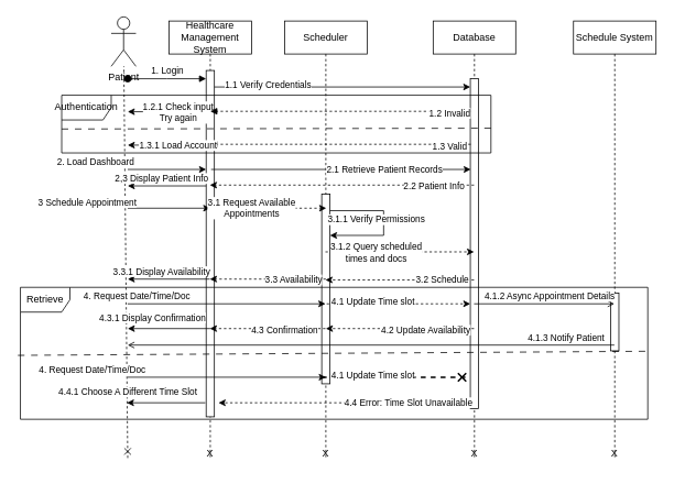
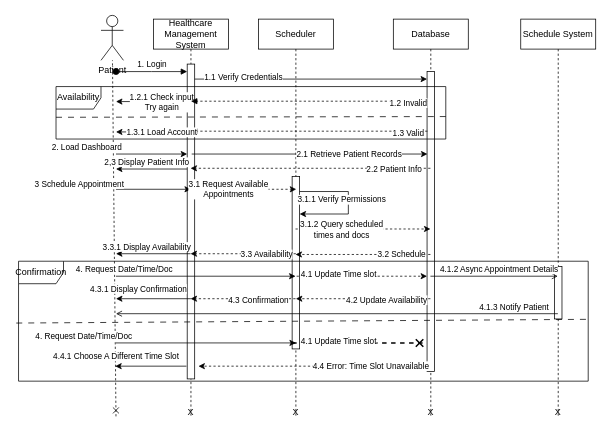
  <mxCell id="0" />
  <mxCell id="1" parent="0" />
  <mxCell id="2" value="Scheduler" style="shape=umlLifeline;perimeter=lifelinePerimeter;whiteSpace=wrap;html=1;container=0;dropTarget=0;collapsible=0;recursiveResize=0;outlineConnect=0;portConstraint=eastwest;newEdgeStyle={&quot;edgeStyle&quot;:&quot;elbowEdgeStyle&quot;,&quot;elbow&quot;:&quot;vertical&quot;,&quot;curved&quot;:0,&quot;rounded&quot;:0};" parent="1" vertex="1"><mxGeometry x="344" y="25" width="100" height="530" as="geometry" /></mxCell>
  <mxCell id="3" value="" style="html=1;points=[];perimeter=orthogonalPerimeter;outlineConnect=0;targetShapes=umlLifeline;portConstraint=eastwest;newEdgeStyle={&quot;edgeStyle&quot;:&quot;elbowEdgeStyle&quot;,&quot;elbow&quot;:&quot;vertical&quot;,&quot;curved&quot;:0,&quot;rounded&quot;:0};" parent="2" vertex="1"><mxGeometry x="45" y="210" width="10" height="230" as="geometry" /></mxCell>
  <mxCell id="4" value="" style="endArrow=none;html=1;rounded=0;startArrow=classic;startFill=1;endFill=0;" edge="1" parent="2" source="3" target="3"><mxGeometry width="50" height="50" relative="1" as="geometry"><mxPoint x="49.5" y="229.5" as="sourcePoint" /><mxPoint x="140" y="229.5" as="targetPoint" /><Array as="points"><mxPoint x="120" y="260" /><mxPoint x="120" y="230" /></Array></mxGeometry></mxCell>
  <mxCell id="5" value="3.1.1 Verify Permissions" style="edgeLabel;html=1;align=center;verticalAlign=middle;resizable=0;points=[];" vertex="1" connectable="0" parent="4"><mxGeometry x="-0.312" y="-2" relative="1" as="geometry"><mxPoint y="-22" as="offset" /></mxGeometry></mxCell>
  <mxCell id="6" value="Database" style="shape=umlLifeline;perimeter=lifelinePerimeter;whiteSpace=wrap;html=1;container=0;dropTarget=0;collapsible=0;recursiveResize=0;outlineConnect=0;portConstraint=eastwest;newEdgeStyle={&quot;edgeStyle&quot;:&quot;elbowEdgeStyle&quot;,&quot;elbow&quot;:&quot;vertical&quot;,&quot;curved&quot;:0,&quot;rounded&quot;:0};" parent="1" vertex="1"><mxGeometry x="524" y="25" width="100" height="530" as="geometry" /></mxCell>
  <mxCell id="7" value="" style="html=1;points=[];perimeter=orthogonalPerimeter;outlineConnect=0;targetShapes=umlLifeline;portConstraint=eastwest;newEdgeStyle={&quot;edgeStyle&quot;:&quot;elbowEdgeStyle&quot;,&quot;elbow&quot;:&quot;vertical&quot;,&quot;curved&quot;:0,&quot;rounded&quot;:0};" parent="6" vertex="1"><mxGeometry x="45" y="70" width="10" height="400" as="geometry" /></mxCell>
  <mxCell id="8" value="Patient" style="shape=umlActor;verticalLabelPosition=bottom;verticalAlign=top;html=1;outlineConnect=0;" vertex="1" parent="1"><mxGeometry x="134" y="20" width="30" height="60" as="geometry" /></mxCell>
  <mxCell id="9" value="Schedule System" style="shape=umlLifeline;perimeter=lifelinePerimeter;whiteSpace=wrap;html=1;container=0;dropTarget=0;collapsible=0;recursiveResize=0;outlineConnect=0;portConstraint=eastwest;newEdgeStyle={&quot;edgeStyle&quot;:&quot;elbowEdgeStyle&quot;,&quot;elbow&quot;:&quot;vertical&quot;,&quot;curved&quot;:0,&quot;rounded&quot;:0};" vertex="1" parent="1"><mxGeometry x="694" y="25" width="100" height="530" as="geometry" /></mxCell>
  <mxCell id="10" value="" style="html=1;points=[];perimeter=orthogonalPerimeter;outlineConnect=0;targetShapes=umlLifeline;portConstraint=eastwest;newEdgeStyle={&quot;edgeStyle&quot;:&quot;elbowEdgeStyle&quot;,&quot;elbow&quot;:&quot;vertical&quot;,&quot;curved&quot;:0,&quot;rounded&quot;:0};" vertex="1" parent="9"><mxGeometry x="45" y="330" width="10" height="70" as="geometry" /></mxCell>
  <mxCell id="11" value="Healthcare Management System" style="shape=umlLifeline;perimeter=lifelinePerimeter;whiteSpace=wrap;html=1;container=0;dropTarget=0;collapsible=0;recursiveResize=0;outlineConnect=0;portConstraint=eastwest;newEdgeStyle={&quot;edgeStyle&quot;:&quot;elbowEdgeStyle&quot;,&quot;elbow&quot;:&quot;vertical&quot;,&quot;curved&quot;:0,&quot;rounded&quot;:0};" vertex="1" parent="1"><mxGeometry x="204" y="25" width="100" height="530" as="geometry" /></mxCell>
  <mxCell id="12" value="" style="html=1;points=[];perimeter=orthogonalPerimeter;outlineConnect=0;targetShapes=umlLifeline;portConstraint=eastwest;newEdgeStyle={&quot;edgeStyle&quot;:&quot;elbowEdgeStyle&quot;,&quot;elbow&quot;:&quot;vertical&quot;,&quot;curved&quot;:0,&quot;rounded&quot;:0};" vertex="1" parent="11"><mxGeometry x="45" y="60" width="10" height="420" as="geometry" /></mxCell>
  <mxCell id="13" value="1. Login" style="html=1;verticalAlign=bottom;startArrow=oval;endArrow=block;startSize=8;edgeStyle=elbowEdgeStyle;elbow=vertical;curved=0;rounded=0;" edge="1" parent="11" target="12"><mxGeometry relative="1" as="geometry"><mxPoint x="-50" y="70" as="sourcePoint" /></mxGeometry></mxCell>
  <mxCell id="14" value="" style="endArrow=classic;html=1;rounded=0;" edge="1" parent="1"><mxGeometry width="50" height="50" relative="1" as="geometry"><mxPoint x="259" y="105" as="sourcePoint" /><mxPoint x="569" y="105" as="targetPoint" /></mxGeometry></mxCell>
  <mxCell id="15" value="1.1 Verify Credentials" style="edgeLabel;html=1;align=center;verticalAlign=middle;resizable=0;points=[];" vertex="1" connectable="0" parent="14"><mxGeometry x="-0.587" y="3" relative="1" as="geometry"><mxPoint as="offset" /></mxGeometry></mxCell>
  <mxCell id="16" value="1.3 Valid" style="html=1;verticalAlign=bottom;endArrow=block;edgeStyle=elbowEdgeStyle;elbow=vertical;curved=0;rounded=0;dashed=1;" edge="1" parent="1"><mxGeometry x="-0.838" y="11" relative="1" as="geometry"><mxPoint x="569.5" y="174.5" as="sourcePoint" /><Array as="points"><mxPoint x="494.5" y="174.5" /></Array><mxPoint x="254" y="174.5" as="targetPoint" /><mxPoint as="offset" /></mxGeometry></mxCell>
- <mxCell id="17" value="Authentication" style="shape=umlFrame;whiteSpace=wrap;html=1;pointerEvents=0;" vertex="1" parent="1"><mxGeometry x="74" y="115" width="520" height="70" as="geometry" /></mxCell>
+ <mxCell id="17" value="Availability" style="shape=umlFrame;whiteSpace=wrap;html=1;pointerEvents=0;" vertex="1" parent="1"><mxGeometry x="74" y="115" width="520" height="70" as="geometry" /></mxCell>
  <mxCell id="18" value="" style="endArrow=none;dashed=1;html=1;rounded=0;startArrow=cross;startFill=0;" edge="1" parent="1" target="8"><mxGeometry width="50" height="50" relative="1" as="geometry"><mxPoint x="154" y="555" as="sourcePoint" /><mxPoint x="494" y="245" as="targetPoint" /></mxGeometry></mxCell>
  <mxCell id="19" value="" style="endArrow=classic;html=1;rounded=0;" edge="1" parent="1"><mxGeometry width="50" height="50" relative="1" as="geometry"><mxPoint x="253.5" y="175.5" as="sourcePoint" /><mxPoint x="154" y="175.5" as="targetPoint" /></mxGeometry></mxCell>
  <mxCell id="20" value="1.3.1 Load Account" style="edgeLabel;html=1;align=center;verticalAlign=middle;resizable=0;points=[];" vertex="1" connectable="0" parent="19"><mxGeometry x="0.357" y="1" relative="1" as="geometry"><mxPoint x="29" y="-1" as="offset" /></mxGeometry></mxCell>
  <mxCell id="21" value="" style="endArrow=classic;html=1;rounded=0;" edge="1" parent="1"><mxGeometry width="50" height="50" relative="1" as="geometry"><mxPoint x="254" y="135" as="sourcePoint" /><mxPoint x="154" y="135" as="targetPoint" /></mxGeometry></mxCell>
  <mxCell id="22" value="1.2.1 Check input &lt;br&gt;Try again" style="edgeLabel;html=1;align=center;verticalAlign=middle;resizable=0;points=[];" vertex="1" connectable="0" parent="21"><mxGeometry x="-0.453" y="-1" relative="1" as="geometry"><mxPoint x="-13" y="1" as="offset" /></mxGeometry></mxCell>
  <mxCell id="23" value="" style="endArrow=none;html=1;rounded=0;exitX=0;exitY=0.671;exitDx=0;exitDy=0;exitPerimeter=0;dashed=1;dashPattern=8 8;" edge="1" parent="1"><mxGeometry width="50" height="50" relative="1" as="geometry"><mxPoint x="74" y="155.97" as="sourcePoint" /><mxPoint x="594" y="155" as="targetPoint" /></mxGeometry></mxCell>
  <mxCell id="24" value="" style="endArrow=classic;html=1;rounded=0;" edge="1" parent="1"><mxGeometry width="50" height="50" relative="1" as="geometry"><mxPoint x="255" y="205" as="sourcePoint" /><mxPoint x="569.5" y="205" as="targetPoint" /></mxGeometry></mxCell>
  <mxCell id="25" value="2.1 Retrieve Patient Records" style="edgeLabel;html=1;align=center;verticalAlign=middle;resizable=0;points=[];" vertex="1" connectable="0" parent="24"><mxGeometry x="-0.345" relative="1" as="geometry"><mxPoint x="106" as="offset" /></mxGeometry></mxCell>
  <mxCell id="26" value="" style="endArrow=classic;html=1;rounded=0;" edge="1" parent="1" target="12"><mxGeometry width="50" height="50" relative="1" as="geometry"><mxPoint x="154" y="205" as="sourcePoint" /><mxPoint x="494" y="245" as="targetPoint" /></mxGeometry></mxCell>
  <mxCell id="27" value="2. Load Dashboard" style="edgeLabel;html=1;align=center;verticalAlign=middle;resizable=0;points=[];" vertex="1" connectable="0" parent="26"><mxGeometry x="-0.242" y="-1" relative="1" as="geometry"><mxPoint x="-76" y="-11" as="offset" /></mxGeometry></mxCell>
  <mxCell id="28" value="" style="endArrow=classic;html=1;rounded=0;dashed=1;" edge="1" parent="1"><mxGeometry width="50" height="50" relative="1" as="geometry"><mxPoint x="573.5" y="224" as="sourcePoint" /><mxPoint x="253.5" y="224" as="targetPoint" /></mxGeometry></mxCell>
  <mxCell id="29" value="2.2 Patient Info" style="edgeLabel;html=1;align=center;verticalAlign=middle;resizable=0;points=[];" vertex="1" connectable="0" parent="28"><mxGeometry x="-0.447" y="3" relative="1" as="geometry"><mxPoint x="39" y="-3" as="offset" /></mxGeometry></mxCell>
  <mxCell id="30" value="" style="endArrow=classic;html=1;rounded=0;" edge="1" parent="1" source="12"><mxGeometry width="50" height="50" relative="1" as="geometry"><mxPoint x="444" y="295" as="sourcePoint" /><mxPoint x="154" y="225" as="targetPoint" /></mxGeometry></mxCell>
  <mxCell id="31" value="2,3 Display Patient Info" style="edgeLabel;html=1;align=center;verticalAlign=middle;resizable=0;points=[];" vertex="1" connectable="0" parent="30"><mxGeometry x="-0.39" y="-2" relative="1" as="geometry"><mxPoint x="-26" y="-8" as="offset" /></mxGeometry></mxCell>
  <mxCell id="32" value="" style="endArrow=classic;html=1;rounded=0;" edge="1" parent="1"><mxGeometry width="50" height="50" relative="1" as="geometry"><mxPoint x="154" y="252" as="sourcePoint" /><mxPoint x="254" y="252" as="targetPoint" /></mxGeometry></mxCell>
  <mxCell id="33" value="3 Schedule Appointment" style="edgeLabel;html=1;align=center;verticalAlign=middle;resizable=0;points=[];" vertex="1" connectable="0" parent="32"><mxGeometry x="-0.2" y="-1" relative="1" as="geometry"><mxPoint x="-90" y="-9" as="offset" /></mxGeometry></mxCell>
  <mxCell id="34" value="3.1 Request Available&lt;br&gt;Appointments" style="endArrow=classic;html=1;rounded=0;dashed=1;" edge="1" parent="1"><mxGeometry x="-0.288" width="50" height="50" relative="1" as="geometry"><mxPoint x="254" y="252" as="sourcePoint" /><mxPoint x="394.5" y="252" as="targetPoint" /><mxPoint as="offset" /></mxGeometry></mxCell>
  <mxCell id="35" value="" style="endArrow=classic;html=1;rounded=0;dashed=1;" edge="1" parent="1"><mxGeometry width="50" height="50" relative="1" as="geometry"><mxPoint x="393.5" y="305" as="sourcePoint" /><mxPoint x="573.5" y="305" as="targetPoint" /></mxGeometry></mxCell>
  <mxCell id="36" value="3.1.2 Query scheduled &lt;br&gt;times and docs" style="edgeLabel;html=1;align=center;verticalAlign=middle;resizable=0;points=[];" vertex="1" connectable="0" parent="35"><mxGeometry x="0.383" relative="1" as="geometry"><mxPoint x="-63" as="offset" /></mxGeometry></mxCell>
  <mxCell id="37" value="" style="endArrow=classic;html=1;rounded=0;dashed=1;" edge="1" parent="1"><mxGeometry width="50" height="50" relative="1" as="geometry"><mxPoint x="573.5" y="339" as="sourcePoint" /><mxPoint x="393.5" y="339" as="targetPoint" /></mxGeometry></mxCell>
  <mxCell id="38" value="3.2 Schedule" style="edgeLabel;html=1;align=center;verticalAlign=middle;resizable=0;points=[];" vertex="1" connectable="0" parent="37"><mxGeometry x="-0.306" y="1" relative="1" as="geometry"><mxPoint x="23" y="-2" as="offset" /></mxGeometry></mxCell>
  <mxCell id="39" value="" style="endArrow=classic;html=1;rounded=0;dashed=1;" edge="1" parent="1"><mxGeometry width="50" height="50" relative="1" as="geometry"><mxPoint x="394" y="338" as="sourcePoint" /><mxPoint x="253.5" y="338" as="targetPoint" /></mxGeometry></mxCell>
  <mxCell id="40" value="3.3 Availability" style="edgeLabel;html=1;align=center;verticalAlign=middle;resizable=0;points=[];" vertex="1" connectable="0" parent="39"><mxGeometry x="-0.103" y="-1" relative="1" as="geometry"><mxPoint x="23" y="1" as="offset" /></mxGeometry></mxCell>
  <mxCell id="41" value="" style="endArrow=classic;html=1;rounded=0;" edge="1" parent="1"><mxGeometry width="50" height="50" relative="1" as="geometry"><mxPoint x="253.5" y="338" as="sourcePoint" /><mxPoint x="154" y="338" as="targetPoint" /></mxGeometry></mxCell>
  <mxCell id="42" value="3.3.1 Display Availability" style="edgeLabel;html=1;align=center;verticalAlign=middle;resizable=0;points=[];" vertex="1" connectable="0" parent="41"><mxGeometry x="0.397" y="-1" relative="1" as="geometry"><mxPoint x="11" y="-9" as="offset" /></mxGeometry></mxCell>
  <mxCell id="43" value="" style="endArrow=classic;html=1;rounded=0;" edge="1" parent="1"><mxGeometry width="50" height="50" relative="1" as="geometry"><mxPoint x="154" y="368" as="sourcePoint" /><mxPoint x="393.5" y="368" as="targetPoint" /></mxGeometry></mxCell>
  <mxCell id="44" value="4. Request Date/Time/Doc " style="edgeLabel;html=1;align=center;verticalAlign=middle;resizable=0;points=[];" vertex="1" connectable="0" parent="43"><mxGeometry x="-0.382" y="-1" relative="1" as="geometry"><mxPoint x="-64" y="-11" as="offset" /></mxGeometry></mxCell>
  <mxCell id="45" value="" style="endArrow=classic;html=1;rounded=0;dashed=1;" edge="1" parent="1"><mxGeometry width="50" height="50" relative="1" as="geometry"><mxPoint x="389" y="368" as="sourcePoint" /><mxPoint x="569" y="368" as="targetPoint" /></mxGeometry></mxCell>
  <mxCell id="46" value="4.1 Update Time slot" style="edgeLabel;html=1;align=center;verticalAlign=middle;resizable=0;points=[];" vertex="1" connectable="0" parent="45"><mxGeometry x="0.361" y="3" relative="1" as="geometry"><mxPoint x="-61" as="offset" /></mxGeometry></mxCell>
  <mxCell id="47" value="" style="endArrow=classic;html=1;rounded=0;dashed=1;" edge="1" parent="1"><mxGeometry width="50" height="50" relative="1" as="geometry"><mxPoint x="573.5" y="398" as="sourcePoint" /><mxPoint x="394" y="398" as="targetPoint" /></mxGeometry></mxCell>
  <mxCell id="48" value="4.2 Update Availability" style="edgeLabel;html=1;align=center;verticalAlign=middle;resizable=0;points=[];" vertex="1" connectable="0" parent="47"><mxGeometry x="-0.528" y="1" relative="1" as="geometry"><mxPoint x="-17" as="offset" /></mxGeometry></mxCell>
  <mxCell id="49" value="" style="endArrow=classic;html=1;rounded=0;dashed=1;" edge="1" parent="1"><mxGeometry width="50" height="50" relative="1" as="geometry"><mxPoint x="393.5" y="398" as="sourcePoint" /><mxPoint x="253.5" y="398" as="targetPoint" /></mxGeometry></mxCell>
  <mxCell id="50" value="4.3 Confirmation" style="edgeLabel;html=1;align=center;verticalAlign=middle;resizable=0;points=[];" vertex="1" connectable="0" parent="49"><mxGeometry x="-0.528" y="1" relative="1" as="geometry"><mxPoint x="-17" as="offset" /></mxGeometry></mxCell>
  <mxCell id="51" value="4.3.1 Display Confirmation" style="endArrow=classic;html=1;rounded=0;" edge="1" parent="1"><mxGeometry x="0.4" y="-13" width="50" height="50" relative="1" as="geometry"><mxPoint x="254" y="398" as="sourcePoint" /><mxPoint x="154" y="398" as="targetPoint" /><mxPoint as="offset" /></mxGeometry></mxCell>
  <mxCell id="52" value="" style="endArrow=open;html=1;rounded=0;endFill=0;" edge="1" parent="1"><mxGeometry width="50" height="50" relative="1" as="geometry"><mxPoint x="573.5" y="368" as="sourcePoint" /><mxPoint x="743.5" y="368" as="targetPoint" /></mxGeometry></mxCell>
  <mxCell id="53" value="4.1.2 Async Appointment Details" style="edgeLabel;html=1;align=center;verticalAlign=middle;resizable=0;points=[];" vertex="1" connectable="0" parent="52"><mxGeometry x="-0.229" relative="1" as="geometry"><mxPoint x="25" y="-10" as="offset" /></mxGeometry></mxCell>
  <mxCell id="54" value="" style="endArrow=open;html=1;rounded=0;endFill=0;" edge="1" parent="1"><mxGeometry width="50" height="50" relative="1" as="geometry"><mxPoint x="743.5" y="418" as="sourcePoint" /><mxPoint x="154" y="418" as="targetPoint" /></mxGeometry></mxCell>
  <mxCell id="55" value="4.1.3 Notify Patient " style="edgeLabel;html=1;align=center;verticalAlign=middle;resizable=0;points=[];" vertex="1" connectable="0" parent="54"><mxGeometry x="-0.764" y="1" relative="1" as="geometry"><mxPoint x="11" y="-11" as="offset" /></mxGeometry></mxCell>
- <mxCell id="56" value="Retrieve" style="shape=umlFrame;whiteSpace=wrap;html=1;pointerEvents=0;" vertex="1" parent="1"><mxGeometry x="24" y="348" width="760" height="160" as="geometry" /></mxCell>
+ <mxCell id="56" value="Confirmation" style="shape=umlFrame;whiteSpace=wrap;html=1;pointerEvents=0;" vertex="1" parent="1"><mxGeometry x="24" y="348" width="760" height="160" as="geometry" /></mxCell>
  <mxCell id="57" value="" style="endArrow=none;html=1;rounded=0;exitX=-0.003;exitY=0.585;exitDx=0;exitDy=0;exitPerimeter=0;entryX=1.001;entryY=0.554;entryDx=0;entryDy=0;entryPerimeter=0;dashed=1;dashPattern=8 8;" edge="1" parent="1"><mxGeometry width="50" height="50" relative="1" as="geometry"><mxPoint x="20.96" y="430.48" as="sourcePoint" /><mxPoint x="784" y="425.52" as="targetPoint" /></mxGeometry></mxCell>
  <mxCell id="58" value="" style="endArrow=classic;html=1;rounded=0;" edge="1" parent="1"><mxGeometry width="50" height="50" relative="1" as="geometry"><mxPoint x="154" y="457" as="sourcePoint" /><mxPoint x="394" y="457" as="targetPoint" /></mxGeometry></mxCell>
  <mxCell id="59" value="4. Request Date/Time/Doc " style="edgeLabel;html=1;align=center;verticalAlign=middle;resizable=0;points=[];" vertex="1" connectable="0" parent="58"><mxGeometry x="-0.382" y="-1" relative="1" as="geometry"><mxPoint x="-118" y="-11" as="offset" /></mxGeometry></mxCell>
  <mxCell id="60" value="" style="endArrow=cross;html=1;rounded=0;dashed=1;endFill=0;endSize=7;strokeWidth=2;" edge="1" parent="1"><mxGeometry width="50" height="50" relative="1" as="geometry"><mxPoint x="389" y="457" as="sourcePoint" /><mxPoint x="569" y="457" as="targetPoint" /></mxGeometry></mxCell>
  <mxCell id="61" value="4.1 Update Time slot" style="edgeLabel;html=1;align=center;verticalAlign=middle;resizable=0;points=[];" vertex="1" connectable="0" parent="60"><mxGeometry x="0.361" y="3" relative="1" as="geometry"><mxPoint x="-61" as="offset" /></mxGeometry></mxCell>
  <mxCell id="62" value="4.4 Error: Time Slot Unavailable" style="endArrow=classic;html=1;rounded=0;dashed=1;" edge="1" parent="1"><mxGeometry x="-0.508" width="50" height="50" relative="1" as="geometry"><mxPoint x="569" y="488" as="sourcePoint" /><mxPoint x="264" y="488" as="targetPoint" /><mxPoint as="offset" /></mxGeometry></mxCell>
  <mxCell id="63" value="4.4.1 Choose A Different Time Slot" style="endArrow=classic;html=1;rounded=0;" edge="1" parent="1"><mxGeometry x="0.979" y="-13" width="50" height="50" relative="1" as="geometry"><mxPoint x="248" y="488" as="sourcePoint" /><mxPoint x="153" y="488" as="targetPoint" /><mxPoint as="offset" /></mxGeometry></mxCell>
  <mxCell id="64" value="X" style="text;html=1;strokeColor=none;fillColor=none;align=center;verticalAlign=middle;whiteSpace=wrap;rounded=0;" vertex="1" parent="1"><mxGeometry x="224" y="535" width="60" height="30" as="geometry" /></mxCell>
  <mxCell id="65" value="X" style="text;html=1;strokeColor=none;fillColor=none;align=center;verticalAlign=middle;whiteSpace=wrap;rounded=0;" vertex="1" parent="1"><mxGeometry x="364" y="535" width="60" height="30" as="geometry" /></mxCell>
  <mxCell id="66" value="X" style="text;html=1;strokeColor=none;fillColor=none;align=center;verticalAlign=middle;whiteSpace=wrap;rounded=0;" vertex="1" parent="1"><mxGeometry x="544" y="535" width="60" height="30" as="geometry" /></mxCell>
  <mxCell id="67" value="X" style="text;html=1;strokeColor=none;fillColor=none;align=center;verticalAlign=middle;whiteSpace=wrap;rounded=0;" vertex="1" parent="1"><mxGeometry x="714" y="535" width="60" height="30" as="geometry" /></mxCell>
  <mxCell id="68" value="1.2 Invalid" style="html=1;verticalAlign=bottom;endArrow=block;edgeStyle=elbowEdgeStyle;elbow=vertical;curved=0;rounded=0;dashed=1;" edge="1" parent="1"><mxGeometry x="-0.838" y="11" relative="1" as="geometry"><mxPoint x="569.5" y="134.5" as="sourcePoint" /><Array as="points"><mxPoint x="494.5" y="134.5" /></Array><mxPoint x="254" y="134.5" as="targetPoint" /><mxPoint as="offset" /></mxGeometry></mxCell>
